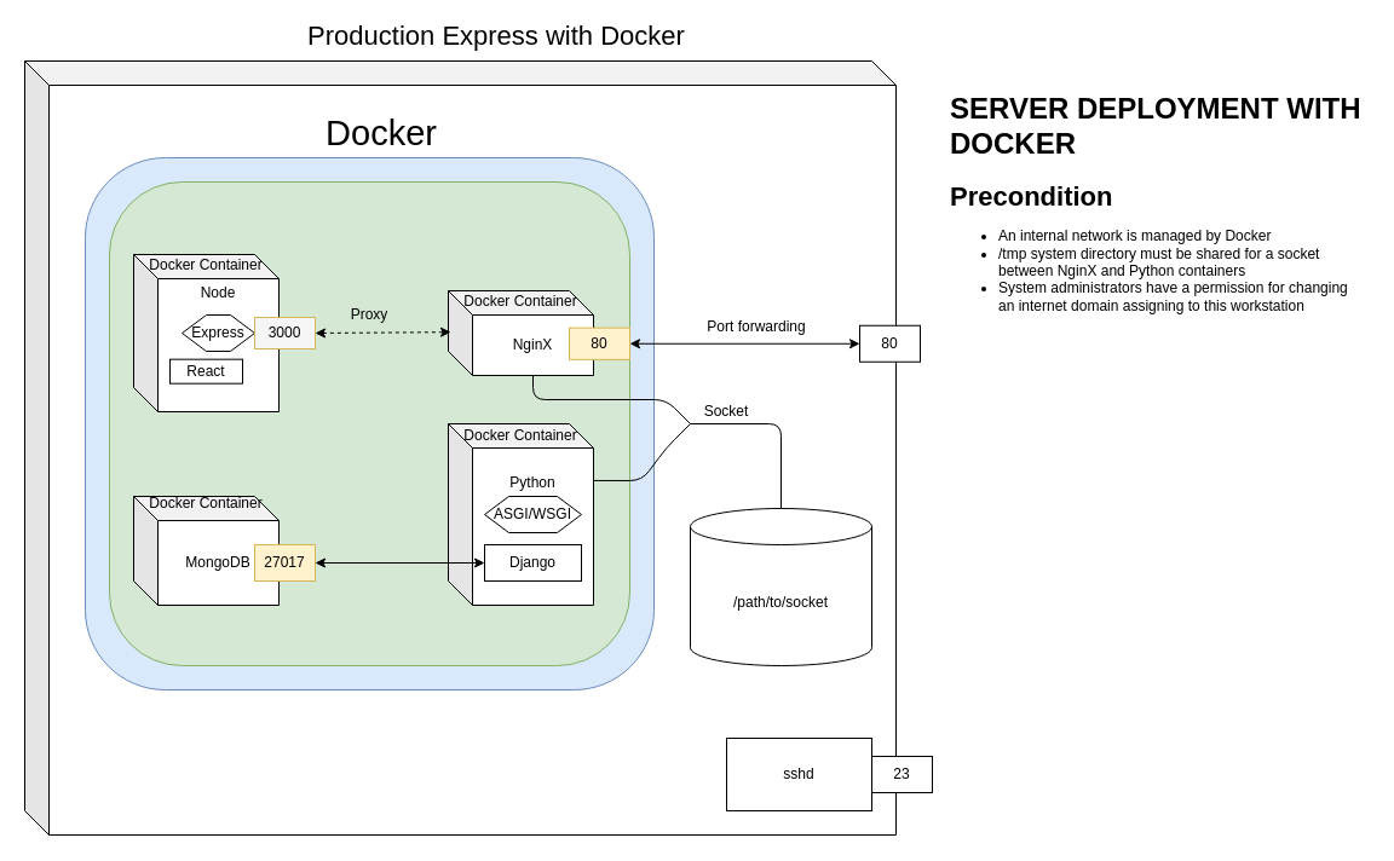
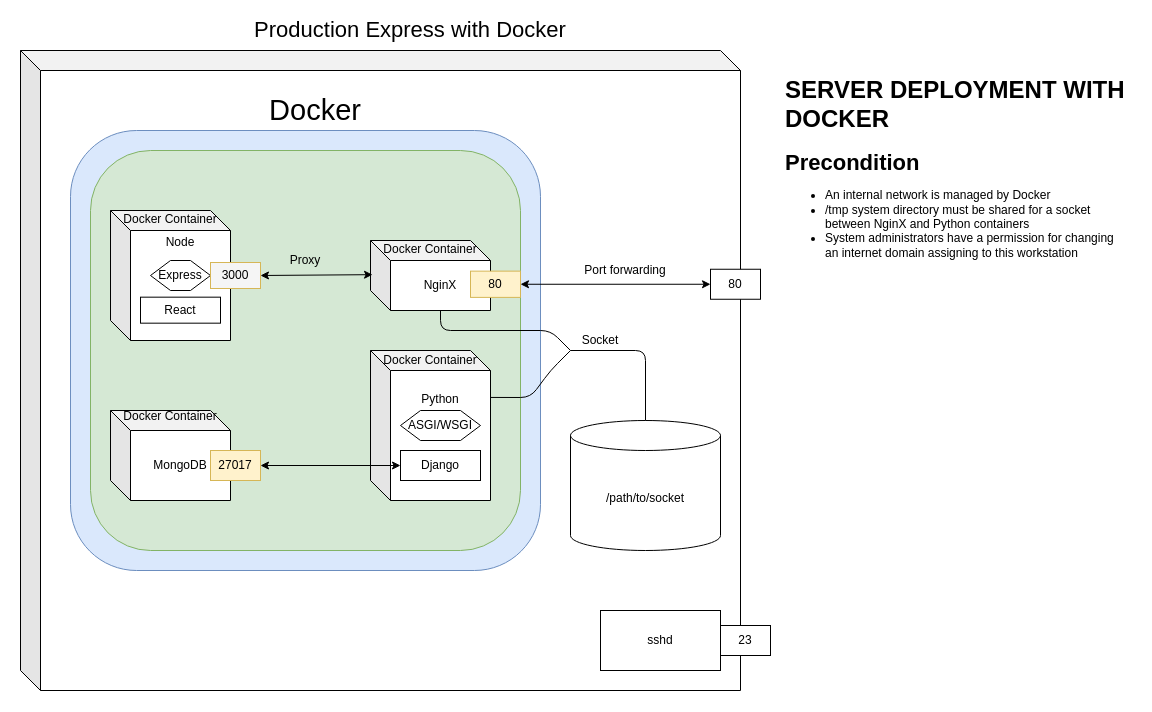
  <mxCell id="0" />
  <mxCell id="1" parent="0" />
  <mxCell id="2" value="" style="shape=cube;whiteSpace=wrap;html=1;boundedLbl=1;backgroundOutline=1;darkOpacity=0.05;darkOpacity2=0.1;" vertex="1" parent="1"><mxGeometry x="20" y="50" width="720" height="640" as="geometry" /></mxCell>
  <mxCell id="3" value="&lt;font style=&quot;font-size: 22px&quot;&gt;Production Express with Docker&lt;/font&gt;" style="text;html=1;strokeColor=none;fillColor=none;align=center;verticalAlign=middle;whiteSpace=wrap;rounded=0;" vertex="1" parent="1"><mxGeometry x="200" y="20" width="420" height="20" as="geometry" /></mxCell>
  <mxCell id="4" value="80" style="rounded=0;whiteSpace=wrap;html=1;" vertex="1" parent="1"><mxGeometry x="710" y="268.75" width="50" height="30" as="geometry" /></mxCell>
  <mxCell id="5" value="&lt;font style=&quot;font-size: 29px&quot;&gt;Docker&lt;/font&gt;" style="text;html=1;strokeColor=none;fillColor=none;align=center;verticalAlign=middle;whiteSpace=wrap;rounded=0;" vertex="1" parent="1"><mxGeometry x="230" y="100" width="170" height="20" as="geometry" /></mxCell>
  <mxCell id="6" value="" style="rounded=1;whiteSpace=wrap;html=1;fillColor=#dae8fc;strokeColor=#6c8ebf;" vertex="1" parent="1"><mxGeometry x="70" y="130" width="470" height="440" as="geometry" /></mxCell>
  <mxCell id="7" value="" style="rounded=1;whiteSpace=wrap;html=1;fillColor=#d5e8d4;strokeColor=#82b366;" vertex="1" parent="1"><mxGeometry x="90" y="150" width="430" height="400" as="geometry" /></mxCell>
  <mxCell id="8" value="" style="group" vertex="1" connectable="0" parent="1"><mxGeometry x="110" y="210" width="150" height="130" as="geometry" /></mxCell>
  <mxCell id="9" value="" style="group" vertex="1" connectable="0" parent="8"><mxGeometry width="120" height="130.0" as="geometry" /></mxCell>
  <mxCell id="10" value="Node&lt;br&gt;&lt;br&gt;&lt;br&gt;&lt;br&gt;&lt;br&gt;&lt;br&gt;&lt;br&gt;" style="shape=cube;whiteSpace=wrap;html=1;boundedLbl=1;backgroundOutline=1;darkOpacity=0.05;darkOpacity2=0.1;" vertex="1" parent="9"><mxGeometry width="120" height="130.0" as="geometry" /></mxCell>
  <mxCell id="11" value="Docker Container" style="text;html=1;strokeColor=none;fillColor=none;align=center;verticalAlign=middle;whiteSpace=wrap;rounded=0;" vertex="1" parent="9"><mxGeometry x="10" width="100" height="17.333" as="geometry" /></mxCell>
- <mxCell id="12" value="React" style="rounded=0;whiteSpace=wrap;html=1;" vertex="1" parent="9"><mxGeometry x="30" y="86.667" width="60" height="20" as="geometry" /></mxCell>
+ <mxCell id="12" value="React" style="rounded=0;whiteSpace=wrap;html=1;" vertex="1" parent="9"><mxGeometry x="30" y="86.667" width="80" height="26" as="geometry" /></mxCell>
  <mxCell id="13" value="Express" style="shape=hexagon;perimeter=hexagonPerimeter2;whiteSpace=wrap;html=1;fixedSize=1;" vertex="1" parent="9"><mxGeometry x="40" y="50" width="60" height="30" as="geometry" /></mxCell>
  <mxCell id="14" value="3000" style="rounded=0;whiteSpace=wrap;html=1;fillColor=#f5f5f5;strokeColor=#d6b656;" vertex="1" parent="8"><mxGeometry x="100" y="52" width="50" height="26" as="geometry" /></mxCell>
  <mxCell id="15" value="" style="group;rotation=90;" vertex="1" connectable="0" parent="1"><mxGeometry x="370" y="350" width="150" height="150" as="geometry" /></mxCell>
  <mxCell id="16" value="" style="group" vertex="1" connectable="0" parent="15"><mxGeometry width="150" height="150" as="geometry" /></mxCell>
  <mxCell id="17" value="Python&lt;br&gt;&lt;br&gt;&lt;br&gt;&lt;br&gt;&lt;br&gt;&lt;br&gt;" style="shape=cube;whiteSpace=wrap;html=1;boundedLbl=1;backgroundOutline=1;darkOpacity=0.05;darkOpacity2=0.1;" vertex="1" parent="16"><mxGeometry width="120" height="150" as="geometry" /></mxCell>
  <mxCell id="18" value="Django" style="rounded=0;whiteSpace=wrap;html=1;" vertex="1" parent="16"><mxGeometry x="30" y="100" width="80" height="30" as="geometry" /></mxCell>
  <mxCell id="19" value="Docker Container" style="text;html=1;strokeColor=none;fillColor=none;align=center;verticalAlign=middle;whiteSpace=wrap;rounded=0;" vertex="1" parent="16"><mxGeometry x="10" width="100" height="20" as="geometry" /></mxCell>
  <mxCell id="20" value="ASGI/WSGI" style="shape=hexagon;perimeter=hexagonPerimeter2;whiteSpace=wrap;html=1;fixedSize=1;" vertex="1" parent="16"><mxGeometry x="30" y="60" width="80" height="30" as="geometry" /></mxCell>
  <mxCell id="21" value="" style="group" vertex="1" connectable="0" parent="1"><mxGeometry x="370" y="240" width="150" height="70" as="geometry" /></mxCell>
  <mxCell id="22" value="" style="group" vertex="1" connectable="0" parent="21"><mxGeometry width="120" height="70" as="geometry" /></mxCell>
  <mxCell id="23" value="NginX" style="shape=cube;whiteSpace=wrap;html=1;boundedLbl=1;backgroundOutline=1;darkOpacity=0.05;darkOpacity2=0.1;" vertex="1" parent="22"><mxGeometry width="120" height="70" as="geometry" /></mxCell>
  <mxCell id="24" value="Docker Container" style="text;html=1;strokeColor=none;fillColor=none;align=center;verticalAlign=middle;whiteSpace=wrap;rounded=0;" vertex="1" parent="22"><mxGeometry x="10" width="100" height="17.5" as="geometry" /></mxCell>
  <mxCell id="25" value="80" style="rounded=0;whiteSpace=wrap;html=1;fillColor=#fff2cc;strokeColor=#d6b656;" vertex="1" parent="21"><mxGeometry x="100" y="30.625" width="50" height="26.25" as="geometry" /></mxCell>
  <mxCell id="26" value="" style="endArrow=classic;startArrow=classic;html=1;entryX=1;entryY=0.5;entryDx=0;entryDy=0;" edge="1" parent="1" source="18" target="34"><mxGeometry width="50" height="50" relative="1" as="geometry"><mxPoint x="260" y="425" as="sourcePoint" /><mxPoint x="360" y="268" as="targetPoint" /></mxGeometry></mxCell>
- <mxCell id="27" value="" style="endArrow=classic;startArrow=classic;html=1;entryX=0.017;entryY=0.488;entryDx=0;entryDy=0;entryPerimeter=0;exitX=1;exitY=0.5;exitDx=0;exitDy=0;dashed=1;" edge="1" parent="1" source="14" target="23"><mxGeometry width="50" height="50" relative="1" as="geometry"><mxPoint x="270" y="280" as="sourcePoint" /><mxPoint x="369.04" y="278" as="targetPoint" /></mxGeometry></mxCell>
+ <mxCell id="27" value="" style="endArrow=classic;startArrow=classic;html=1;entryX=0.017;entryY=0.488;entryDx=0;entryDy=0;entryPerimeter=0;exitX=1;exitY=0.5;exitDx=0;exitDy=0;" edge="1" parent="1" source="14" target="23"><mxGeometry width="50" height="50" relative="1" as="geometry"><mxPoint x="270" y="280" as="sourcePoint" /><mxPoint x="369.04" y="278" as="targetPoint" /></mxGeometry></mxCell>
  <mxCell id="28" value="Proxy" style="text;html=1;strokeColor=none;fillColor=none;align=center;verticalAlign=middle;whiteSpace=wrap;rounded=0;" vertex="1" parent="1"><mxGeometry x="285" y="250" width="40" height="20" as="geometry" /></mxCell>
  <mxCell id="29" value="" style="group" vertex="1" connectable="0" parent="1"><mxGeometry x="70" y="410" width="190" height="90" as="geometry" /></mxCell>
  <mxCell id="30" value="" style="group" vertex="1" connectable="0" parent="29"><mxGeometry x="40" width="150" height="90" as="geometry" /></mxCell>
  <mxCell id="31" value="" style="group" vertex="1" connectable="0" parent="30"><mxGeometry width="120" height="90" as="geometry" /></mxCell>
  <mxCell id="32" value="MongoDB" style="shape=cube;whiteSpace=wrap;html=1;boundedLbl=1;backgroundOutline=1;darkOpacity=0.05;darkOpacity2=0.1;" vertex="1" parent="31"><mxGeometry width="120" height="90" as="geometry" /></mxCell>
  <mxCell id="33" value="Docker Container" style="text;html=1;strokeColor=none;fillColor=none;align=center;verticalAlign=middle;whiteSpace=wrap;rounded=0;" vertex="1" parent="31"><mxGeometry x="10" width="100" height="12" as="geometry" /></mxCell>
  <mxCell id="34" value="27017" style="rounded=0;whiteSpace=wrap;html=1;fillColor=#fff2cc;strokeColor=#d6b656;" vertex="1" parent="29"><mxGeometry x="140" y="40" width="50" height="30" as="geometry" /></mxCell>
  <mxCell id="35" value="/path/to/socket" style="shape=cylinder3;whiteSpace=wrap;html=1;boundedLbl=1;backgroundOutline=1;size=15;" vertex="1" parent="1"><mxGeometry x="570" y="420" width="150" height="130" as="geometry" /></mxCell>
  <mxCell id="36" value="" style="endArrow=none;html=1;entryX=0.5;entryY=0;entryDx=0;entryDy=0;entryPerimeter=0;" edge="1" parent="1" target="35"><mxGeometry width="50" height="50" relative="1" as="geometry"><mxPoint x="570" y="350" as="sourcePoint" /><mxPoint x="560" y="370" as="targetPoint" /><Array as="points"><mxPoint x="645" y="350" /></Array></mxGeometry></mxCell>
  <mxCell id="37" value="" style="endArrow=none;html=1;entryX=0;entryY=0.5;entryDx=0;entryDy=0;exitX=0;exitY=0;exitDx=70;exitDy=70;exitPerimeter=0;" edge="1" parent="1" source="23"><mxGeometry width="50" height="50" relative="1" as="geometry"><mxPoint x="510" y="420" as="sourcePoint" /><mxPoint x="570" y="350" as="targetPoint" /><Array as="points"><mxPoint x="440" y="330" /><mxPoint x="550" y="330" /></Array></mxGeometry></mxCell>
  <mxCell id="38" value="" style="endArrow=none;html=1;entryX=0;entryY=0.5;entryDx=0;entryDy=0;exitX=1;exitY=0.313;exitDx=0;exitDy=0;exitPerimeter=0;" edge="1" parent="1" source="17"><mxGeometry width="50" height="50" relative="1" as="geometry"><mxPoint x="480" y="397" as="sourcePoint" /><mxPoint x="570" y="350" as="targetPoint" /><Array as="points"><mxPoint x="530" y="397" /><mxPoint x="550" y="370" /></Array></mxGeometry></mxCell>
  <mxCell id="39" value="Socket" style="text;html=1;strokeColor=none;fillColor=none;align=center;verticalAlign=middle;whiteSpace=wrap;rounded=0;" vertex="1" parent="1"><mxGeometry x="580" y="330" width="40" height="20" as="geometry" /></mxCell>
  <mxCell id="40" value="" style="endArrow=classic;startArrow=classic;html=1;entryX=0;entryY=0.5;entryDx=0;entryDy=0;exitX=1;exitY=0.5;exitDx=0;exitDy=0;" edge="1" parent="1" source="25" target="4"><mxGeometry width="50" height="50" relative="1" as="geometry"><mxPoint x="510" y="360" as="sourcePoint" /><mxPoint x="560" y="310" as="targetPoint" /></mxGeometry></mxCell>
  <mxCell id="41" value="Port forwarding" style="text;html=1;strokeColor=none;fillColor=none;align=center;verticalAlign=middle;whiteSpace=wrap;rounded=0;" vertex="1" parent="1"><mxGeometry x="570" y="260" width="110" height="20" as="geometry" /></mxCell>
  <mxCell id="42" value="sshd" style="rounded=0;whiteSpace=wrap;html=1;" vertex="1" parent="1"><mxGeometry x="600" y="610" width="120" height="60" as="geometry" /></mxCell>
  <mxCell id="43" value="23" style="rounded=0;whiteSpace=wrap;html=1;" vertex="1" parent="1"><mxGeometry x="720" y="625" width="50" height="30" as="geometry" /></mxCell>
  <mxCell id="44" value="&lt;h1&gt;SERVER DEPLOYMENT WITH DOCKER&lt;/h1&gt;&lt;p&gt;&lt;b&gt;&lt;font style=&quot;font-size: 22px&quot;&gt;Precondition&lt;/font&gt;&lt;/b&gt;&lt;/p&gt;&lt;p&gt;&lt;/p&gt;&lt;ul&gt;&lt;li&gt;An internal network is managed by Docker&lt;/li&gt;&lt;li&gt;/tmp system directory must be shared for a socket between NginX and Python containers&lt;/li&gt;&lt;li&gt;System administrators have a permission for changing an internet domain assigning to this workstation&lt;/li&gt;&lt;/ul&gt;&lt;p&gt;&lt;/p&gt;" style="text;html=1;strokeColor=none;fillColor=none;spacing=5;spacingTop=-20;whiteSpace=wrap;overflow=hidden;rounded=0;" vertex="1" parent="1"><mxGeometry x="780" y="70" width="350" height="240" as="geometry" /></mxCell>
